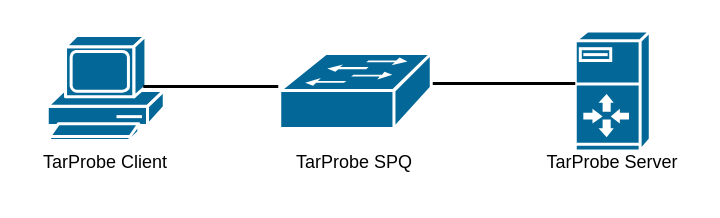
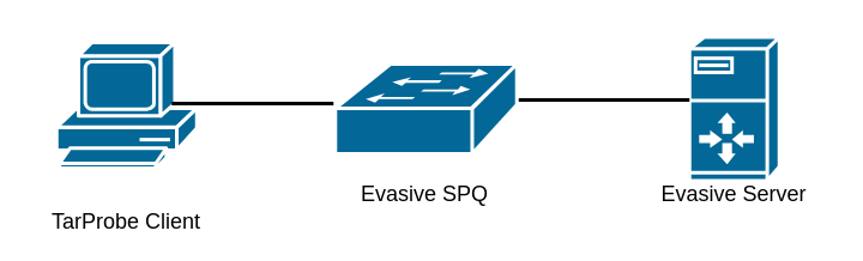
  <mxCell id="0" />
  <mxCell id="1" parent="0" />
  <mxCell id="2" value="" style="shape=mxgraph.cisco.servers.server_with_router;sketch=0;html=1;pointerEvents=1;dashed=0;fillColor=#036897;strokeColor=#ffffff;strokeWidth=2;verticalLabelPosition=bottom;verticalAlign=top;align=center;outlineConnect=0;" vertex="1" parent="1"><mxGeometry x="383" y="20" width="50" height="80" as="geometry" /></mxCell>
  <mxCell id="3" value="" style="shape=mxgraph.cisco.computers_and_peripherals.pc;sketch=0;html=1;pointerEvents=1;dashed=0;fillColor=#036897;strokeColor=#ffffff;strokeWidth=2;verticalLabelPosition=bottom;verticalAlign=top;align=center;outlineConnect=0;" vertex="1" parent="1"><mxGeometry x="31" y="23" width="78" height="70" as="geometry" /></mxCell>
  <mxCell id="4" value="" style="endArrow=none;html=1;rounded=0;strokeWidth=2;" edge="1" parent="1"><mxGeometry width="50" height="50" relative="1" as="geometry"><mxPoint x="95" y="57" as="sourcePoint" /><mxPoint x="185" y="57" as="targetPoint" /></mxGeometry></mxCell>
  <mxCell id="5" value="" style="endArrow=none;html=1;rounded=0;strokeWidth=2;entryX=0.06;entryY=0.438;entryDx=0;entryDy=0;entryPerimeter=0;" edge="1" parent="1"><mxGeometry width="50" height="50" relative="1" as="geometry"><mxPoint x="283" y="55" as="sourcePoint" /><mxPoint x="383" y="55.04" as="targetPoint" /></mxGeometry></mxCell>
- <mxCell id="6" value="&lt;span style=&quot;caret-color: rgb(255, 255, 255); text-align: start;&quot;&gt;TarProbe Client&lt;/span&gt;" style="text;html=1;align=center;verticalAlign=middle;whiteSpace=wrap;rounded=0;" vertex="1" parent="1"><mxGeometry x="20" y="93" width="100" height="30" as="geometry" /></mxCell>
- <mxCell id="7" value="&lt;div style=&quot;text-align: start;&quot;&gt;&lt;span style=&quot;caret-color: rgb(255, 255, 255);&quot;&gt;TarProbe SPQ&lt;/span&gt;&lt;/div&gt;" style="text;html=1;align=center;verticalAlign=middle;whiteSpace=wrap;rounded=0;" vertex="1" parent="1"><mxGeometry x="186" y="93" width="100" height="30" as="geometry" /></mxCell>
- <mxCell id="8" value="&lt;div style=&quot;text-align: start;&quot;&gt;&lt;span style=&quot;caret-color: rgb(255, 255, 255);&quot;&gt;TarProbe Server&lt;/span&gt;&lt;/div&gt;" style="text;html=1;align=center;verticalAlign=middle;whiteSpace=wrap;rounded=0;" vertex="1" parent="1"><mxGeometry x="358" y="93" width="100" height="30" as="geometry" /></mxCell>
+ <mxCell id="6" value="&lt;span style=&quot;caret-color: rgb(255, 255, 255); text-align: start;&quot;&gt;TarProbe Client&lt;/span&gt;" style="text;html=1;align=center;verticalAlign=middle;whiteSpace=wrap;rounded=0;" vertex="1" parent="1"><mxGeometry x="20" y="108" width="100" height="30" as="geometry" /></mxCell>
+ <mxCell id="7" value="&lt;div style=&quot;text-align: start;&quot;&gt;&lt;span style=&quot;caret-color: rgb(255, 255, 255);&quot;&gt;Evasive SPQ&lt;/span&gt;&lt;/div&gt;" style="text;html=1;align=center;verticalAlign=middle;whiteSpace=wrap;rounded=0;" vertex="1" parent="1"><mxGeometry x="186" y="93" width="100" height="30" as="geometry" /></mxCell>
+ <mxCell id="8" value="&lt;div style=&quot;text-align: start;&quot;&gt;&lt;span style=&quot;caret-color: rgb(255, 255, 255);&quot;&gt;Evasive Server&lt;/span&gt;&lt;/div&gt;" style="text;html=1;align=center;verticalAlign=middle;whiteSpace=wrap;rounded=0;" vertex="1" parent="1"><mxGeometry x="358" y="93" width="100" height="30" as="geometry" /></mxCell>
  <mxCell id="9" value="" style="shape=mxgraph.cisco.switches.workgroup_switch;sketch=0;html=1;pointerEvents=1;dashed=0;fillColor=#036897;strokeColor=#ffffff;strokeWidth=2;verticalLabelPosition=bottom;verticalAlign=top;align=center;outlineConnect=0;" vertex="1" parent="1"><mxGeometry x="186" y="35" width="101" height="50" as="geometry" /></mxCell>
